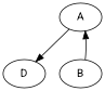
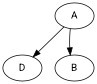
  digraph {
    fontname=Roboto
    node [fontname=Roboto]
    edge [fontname=Roboto]
    n1 [label=A]
    n2 [label=D]
    n3 [label=B]
    n1 -> n2
-   n3 -> n1
+   n1 -> n3
  }
